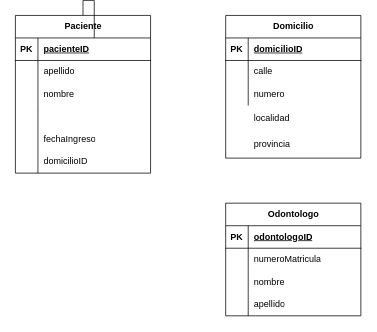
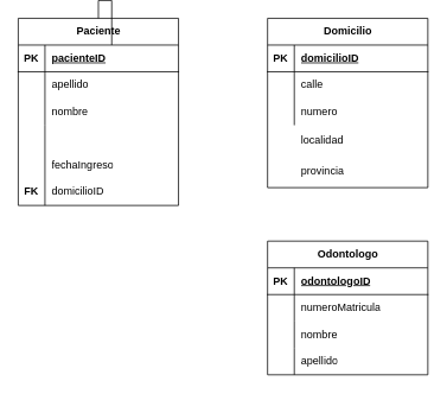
  <mxCell id="0" />
  <mxCell id="1" parent="0" />
  <mxCell id="2" value="" style="group" parent="1" vertex="1" connectable="0"><mxGeometry x="20" y="20" width="180" height="210" as="geometry" /></mxCell>
  <mxCell id="3" value="Paciente" style="shape=table;startSize=30;container=1;collapsible=1;childLayout=tableLayout;fixedRows=1;rowLines=0;fontStyle=1;align=center;resizeLast=1;html=1;" parent="2" vertex="1"><mxGeometry width="180" height="210" as="geometry" /></mxCell>
  <mxCell id="4" value="" style="shape=tableRow;horizontal=0;startSize=0;swimlaneHead=0;swimlaneBody=0;fillColor=none;collapsible=0;dropTarget=0;points=[[0,0.5],[1,0.5]];portConstraint=eastwest;top=0;left=0;right=0;bottom=1;" parent="3" vertex="1"><mxGeometry y="30" width="180" height="30" as="geometry" /></mxCell>
  <mxCell id="5" value="PK" style="shape=partialRectangle;connectable=0;fillColor=none;top=0;left=0;bottom=0;right=0;fontStyle=1;overflow=hidden;whiteSpace=wrap;html=1;" parent="4" vertex="1"><mxGeometry width="30" height="30" as="geometry"><mxRectangle width="30" height="30" as="alternateBounds" /></mxGeometry></mxCell>
  <mxCell id="6" value="pacienteID" style="shape=partialRectangle;connectable=0;fillColor=none;top=0;left=0;bottom=0;right=0;align=left;spacingLeft=6;fontStyle=5;overflow=hidden;whiteSpace=wrap;html=1;" parent="4" vertex="1"><mxGeometry x="30" width="150" height="30" as="geometry"><mxRectangle width="150" height="30" as="alternateBounds" /></mxGeometry></mxCell>
  <mxCell id="7" value="" style="shape=tableRow;horizontal=0;startSize=0;swimlaneHead=0;swimlaneBody=0;fillColor=none;collapsible=0;dropTarget=0;points=[[0,0.5],[1,0.5]];portConstraint=eastwest;top=0;left=0;right=0;bottom=0;" parent="3" vertex="1"><mxGeometry y="60" width="180" height="30" as="geometry" /></mxCell>
  <mxCell id="8" value="" style="shape=partialRectangle;connectable=0;fillColor=none;top=0;left=0;bottom=0;right=0;editable=1;overflow=hidden;whiteSpace=wrap;html=1;" parent="7" vertex="1"><mxGeometry width="30" height="30" as="geometry"><mxRectangle width="30" height="30" as="alternateBounds" /></mxGeometry></mxCell>
  <mxCell id="9" value="apellido" style="shape=partialRectangle;connectable=0;fillColor=none;top=0;left=0;bottom=0;right=0;align=left;spacingLeft=6;overflow=hidden;whiteSpace=wrap;html=1;" parent="7" vertex="1"><mxGeometry x="30" width="150" height="30" as="geometry"><mxRectangle width="150" height="30" as="alternateBounds" /></mxGeometry></mxCell>
  <mxCell id="10" value="" style="shape=tableRow;horizontal=0;startSize=0;swimlaneHead=0;swimlaneBody=0;fillColor=none;collapsible=0;dropTarget=0;points=[[0,0.5],[1,0.5]];portConstraint=eastwest;top=0;left=0;right=0;bottom=0;" parent="3" vertex="1"><mxGeometry y="90" width="180" height="30" as="geometry" /></mxCell>
  <mxCell id="11" value="" style="shape=partialRectangle;connectable=0;fillColor=none;top=0;left=0;bottom=0;right=0;editable=1;overflow=hidden;whiteSpace=wrap;html=1;" parent="10" vertex="1"><mxGeometry width="30" height="30" as="geometry"><mxRectangle width="30" height="30" as="alternateBounds" /></mxGeometry></mxCell>
  <mxCell id="12" value="nombre" style="shape=partialRectangle;connectable=0;fillColor=none;top=0;left=0;bottom=0;right=0;align=left;spacingLeft=6;overflow=hidden;whiteSpace=wrap;html=1;" parent="10" vertex="1"><mxGeometry x="30" width="150" height="30" as="geometry"><mxRectangle width="150" height="30" as="alternateBounds" /></mxGeometry></mxCell>
  <mxCell id="13" value="" style="shape=tableRow;horizontal=0;startSize=0;swimlaneHead=0;swimlaneBody=0;fillColor=none;collapsible=0;dropTarget=0;points=[[0,0.5],[1,0.5]];portConstraint=eastwest;top=0;left=0;right=0;bottom=0;" parent="3" vertex="1"><mxGeometry y="120" width="180" height="90" as="geometry" /></mxCell>
  <mxCell id="14" value="" style="shape=partialRectangle;connectable=0;fillColor=none;top=0;left=0;bottom=0;right=0;editable=1;overflow=hidden;whiteSpace=wrap;html=1;" parent="13" vertex="1"><mxGeometry width="30" height="90" as="geometry"><mxRectangle width="30" height="90" as="alternateBounds" /></mxGeometry></mxCell>
  <mxCell id="15" value="fechaIngreso" style="shape=partialRectangle;connectable=0;fillColor=none;top=0;left=0;bottom=0;right=0;align=left;spacingLeft=6;overflow=hidden;whiteSpace=wrap;html=1;" parent="13" vertex="1"><mxGeometry x="30" width="150" height="90" as="geometry"><mxRectangle width="150" height="90" as="alternateBounds" /></mxGeometry></mxCell>
  <mxCell id="16" value="domicilioID" style="shape=partialRectangle;connectable=0;fillColor=none;top=0;left=0;bottom=0;right=0;align=left;spacingLeft=6;overflow=hidden;whiteSpace=wrap;html=1;" parent="2" vertex="1"><mxGeometry x="30" y="180" width="150" height="30" as="geometry"><mxRectangle width="150" height="30" as="alternateBounds" /></mxGeometry></mxCell>
+ <mxCell id="17" value="&lt;span style=&quot;font-weight: 700;&quot;&gt;FK&lt;/span&gt;" style="shape=partialRectangle;connectable=0;fillColor=none;top=0;left=0;bottom=0;right=0;editable=1;overflow=hidden;whiteSpace=wrap;html=1;" parent="2" vertex="1"><mxGeometry y="180" width="30" height="30" as="geometry"><mxRectangle width="30" height="30" as="alternateBounds" /></mxGeometry></mxCell>
  <mxCell id="18" value="" style="group" parent="1" vertex="1" connectable="0"><mxGeometry x="300" y="20" width="180" height="190" as="geometry" /></mxCell>
  <mxCell id="19" value="localidad" style="shape=partialRectangle;connectable=0;fillColor=none;top=0;left=0;bottom=0;right=0;align=left;spacingLeft=6;overflow=hidden;whiteSpace=wrap;html=1;" parent="18" vertex="1"><mxGeometry x="30" y="120" width="150" height="34.17" as="geometry"><mxRectangle width="150" height="30" as="alternateBounds" /></mxGeometry></mxCell>
  <mxCell id="20" value="provincia" style="shape=partialRectangle;connectable=0;fillColor=none;top=0;left=0;bottom=0;right=0;align=left;spacingLeft=6;overflow=hidden;whiteSpace=wrap;html=1;" parent="18" vertex="1"><mxGeometry x="30" y="154.17" width="150" height="35.83" as="geometry"><mxRectangle width="150" height="30" as="alternateBounds" /></mxGeometry></mxCell>
  <mxCell id="21" value="Domicilio" style="shape=table;startSize=30;container=1;collapsible=1;childLayout=tableLayout;fixedRows=1;rowLines=0;fontStyle=1;align=center;resizeLast=1;html=1;" parent="18" vertex="1"><mxGeometry width="180" height="190" as="geometry" /></mxCell>
  <mxCell id="22" value="" style="shape=tableRow;horizontal=0;startSize=0;swimlaneHead=0;swimlaneBody=0;fillColor=none;collapsible=0;dropTarget=0;points=[[0,0.5],[1,0.5]];portConstraint=eastwest;top=0;left=0;right=0;bottom=1;" parent="21" vertex="1"><mxGeometry y="30" width="180" height="30" as="geometry" /></mxCell>
  <mxCell id="23" value="PK" style="shape=partialRectangle;connectable=0;fillColor=none;top=0;left=0;bottom=0;right=0;fontStyle=1;overflow=hidden;whiteSpace=wrap;html=1;" parent="22" vertex="1"><mxGeometry width="30" height="30" as="geometry"><mxRectangle width="30" height="30" as="alternateBounds" /></mxGeometry></mxCell>
  <mxCell id="24" value="domicilioID" style="shape=partialRectangle;connectable=0;fillColor=none;top=0;left=0;bottom=0;right=0;align=left;spacingLeft=6;fontStyle=5;overflow=hidden;whiteSpace=wrap;html=1;" parent="22" vertex="1"><mxGeometry x="30" width="150" height="30" as="geometry"><mxRectangle width="150" height="30" as="alternateBounds" /></mxGeometry></mxCell>
  <mxCell id="25" value="" style="shape=tableRow;horizontal=0;startSize=0;swimlaneHead=0;swimlaneBody=0;fillColor=none;collapsible=0;dropTarget=0;points=[[0,0.5],[1,0.5]];portConstraint=eastwest;top=0;left=0;right=0;bottom=0;" parent="21" vertex="1"><mxGeometry y="60" width="180" height="30" as="geometry" /></mxCell>
  <mxCell id="26" value="" style="shape=partialRectangle;connectable=0;fillColor=none;top=0;left=0;bottom=0;right=0;editable=1;overflow=hidden;whiteSpace=wrap;html=1;" parent="25" vertex="1"><mxGeometry width="30" height="30" as="geometry"><mxRectangle width="30" height="30" as="alternateBounds" /></mxGeometry></mxCell>
  <mxCell id="27" value="calle" style="shape=partialRectangle;connectable=0;fillColor=none;top=0;left=0;bottom=0;right=0;align=left;spacingLeft=6;overflow=hidden;whiteSpace=wrap;html=1;" parent="25" vertex="1"><mxGeometry x="30" width="150" height="30" as="geometry"><mxRectangle width="150" height="30" as="alternateBounds" /></mxGeometry></mxCell>
  <mxCell id="28" value="" style="shape=tableRow;horizontal=0;startSize=0;swimlaneHead=0;swimlaneBody=0;fillColor=none;collapsible=0;dropTarget=0;points=[[0,0.5],[1,0.5]];portConstraint=eastwest;top=0;left=0;right=0;bottom=0;" parent="21" vertex="1"><mxGeometry y="90" width="180" height="30" as="geometry" /></mxCell>
  <mxCell id="29" value="" style="shape=partialRectangle;connectable=0;fillColor=none;top=0;left=0;bottom=0;right=0;editable=1;overflow=hidden;whiteSpace=wrap;html=1;" parent="28" vertex="1"><mxGeometry width="30" height="30" as="geometry"><mxRectangle width="30" height="30" as="alternateBounds" /></mxGeometry></mxCell>
  <mxCell id="30" value="numero" style="shape=partialRectangle;connectable=0;fillColor=none;top=0;left=0;bottom=0;right=0;align=left;spacingLeft=6;overflow=hidden;whiteSpace=wrap;html=1;" parent="28" vertex="1"><mxGeometry x="30" width="150" height="30" as="geometry"><mxRectangle width="150" height="30" as="alternateBounds" /></mxGeometry></mxCell>
  <mxCell id="31" style="edgeStyle=orthogonalEdgeStyle;rounded=0;orthogonalLoop=1;jettySize=auto;html=1;endArrow=none;endFill=0;" parent="1" source="3" target="6" edge="1"><mxGeometry relative="1" as="geometry" /></mxCell>
  <mxCell id="32" value="Odontologo" style="shape=table;startSize=30;container=1;collapsible=1;childLayout=tableLayout;fixedRows=1;rowLines=0;fontStyle=1;align=center;resizeLast=1;html=1;" vertex="1" parent="1"><mxGeometry x="300" y="270" width="180" height="150" as="geometry" /></mxCell>
  <mxCell id="33" value="" style="shape=tableRow;horizontal=0;startSize=0;swimlaneHead=0;swimlaneBody=0;fillColor=none;collapsible=0;dropTarget=0;points=[[0,0.5],[1,0.5]];portConstraint=eastwest;top=0;left=0;right=0;bottom=1;" vertex="1" parent="32"><mxGeometry y="30" width="180" height="30" as="geometry" /></mxCell>
  <mxCell id="34" value="PK" style="shape=partialRectangle;connectable=0;fillColor=none;top=0;left=0;bottom=0;right=0;fontStyle=1;overflow=hidden;whiteSpace=wrap;html=1;" vertex="1" parent="33"><mxGeometry width="30" height="30" as="geometry"><mxRectangle width="30" height="30" as="alternateBounds" /></mxGeometry></mxCell>
  <mxCell id="35" value="odontologoID" style="shape=partialRectangle;connectable=0;fillColor=none;top=0;left=0;bottom=0;right=0;align=left;spacingLeft=6;fontStyle=5;overflow=hidden;whiteSpace=wrap;html=1;" vertex="1" parent="33"><mxGeometry x="30" width="150" height="30" as="geometry"><mxRectangle width="150" height="30" as="alternateBounds" /></mxGeometry></mxCell>
  <mxCell id="36" value="" style="shape=tableRow;horizontal=0;startSize=0;swimlaneHead=0;swimlaneBody=0;fillColor=none;collapsible=0;dropTarget=0;points=[[0,0.5],[1,0.5]];portConstraint=eastwest;top=0;left=0;right=0;bottom=0;" vertex="1" parent="32"><mxGeometry y="60" width="180" height="30" as="geometry" /></mxCell>
  <mxCell id="37" value="" style="shape=partialRectangle;connectable=0;fillColor=none;top=0;left=0;bottom=0;right=0;editable=1;overflow=hidden;whiteSpace=wrap;html=1;" vertex="1" parent="36"><mxGeometry width="30" height="30" as="geometry"><mxRectangle width="30" height="30" as="alternateBounds" /></mxGeometry></mxCell>
  <mxCell id="38" value="numeroMatricula" style="shape=partialRectangle;connectable=0;fillColor=none;top=0;left=0;bottom=0;right=0;align=left;spacingLeft=6;overflow=hidden;whiteSpace=wrap;html=1;" vertex="1" parent="36"><mxGeometry x="30" width="150" height="30" as="geometry"><mxRectangle width="150" height="30" as="alternateBounds" /></mxGeometry></mxCell>
  <mxCell id="39" value="" style="shape=tableRow;horizontal=0;startSize=0;swimlaneHead=0;swimlaneBody=0;fillColor=none;collapsible=0;dropTarget=0;points=[[0,0.5],[1,0.5]];portConstraint=eastwest;top=0;left=0;right=0;bottom=0;" vertex="1" parent="32"><mxGeometry y="90" width="180" height="30" as="geometry" /></mxCell>
  <mxCell id="40" value="" style="shape=partialRectangle;connectable=0;fillColor=none;top=0;left=0;bottom=0;right=0;editable=1;overflow=hidden;whiteSpace=wrap;html=1;" vertex="1" parent="39"><mxGeometry width="30" height="30" as="geometry"><mxRectangle width="30" height="30" as="alternateBounds" /></mxGeometry></mxCell>
  <mxCell id="41" value="nombre" style="shape=partialRectangle;connectable=0;fillColor=none;top=0;left=0;bottom=0;right=0;align=left;spacingLeft=6;overflow=hidden;whiteSpace=wrap;html=1;" vertex="1" parent="39"><mxGeometry x="30" width="150" height="30" as="geometry"><mxRectangle width="150" height="30" as="alternateBounds" /></mxGeometry></mxCell>
  <mxCell id="42" value="" style="shape=tableRow;horizontal=0;startSize=0;swimlaneHead=0;swimlaneBody=0;fillColor=none;collapsible=0;dropTarget=0;points=[[0,0.5],[1,0.5]];portConstraint=eastwest;top=0;left=0;right=0;bottom=0;" vertex="1" parent="32"><mxGeometry y="120" width="180" height="30" as="geometry" /></mxCell>
  <mxCell id="43" value="" style="shape=partialRectangle;connectable=0;fillColor=none;top=0;left=0;bottom=0;right=0;editable=1;overflow=hidden;whiteSpace=wrap;html=1;" vertex="1" parent="42"><mxGeometry width="30" height="30" as="geometry"><mxRectangle width="30" height="30" as="alternateBounds" /></mxGeometry></mxCell>
  <mxCell id="44" value="apellido" style="shape=partialRectangle;connectable=0;fillColor=none;top=0;left=0;bottom=0;right=0;align=left;spacingLeft=6;overflow=hidden;whiteSpace=wrap;html=1;" vertex="1" parent="42"><mxGeometry x="30" width="150" height="30" as="geometry"><mxRectangle width="150" height="30" as="alternateBounds" /></mxGeometry></mxCell>
